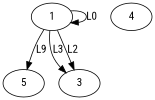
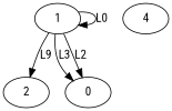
  digraph {
    fontname="Roboto Condensed"
    node [fontname="Roboto Condensed"]
    edge [fontname="Roboto Condensed"]
    n1 [label=1]
-   n2 [label=5]
-   n3 [label=3]
+   n2 [label=2]
+   n3 [label=0]
    n4 [label=4]
    n1 -> n1 [label=L0]
    n1 -> n2 [label=L9]
    n1 -> n3 [label=L3]
    n1 -> n3 [label=L2]
  }
